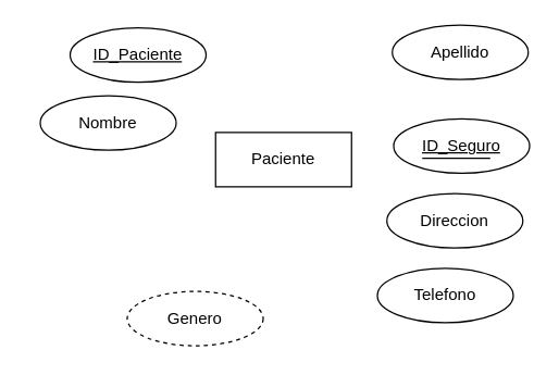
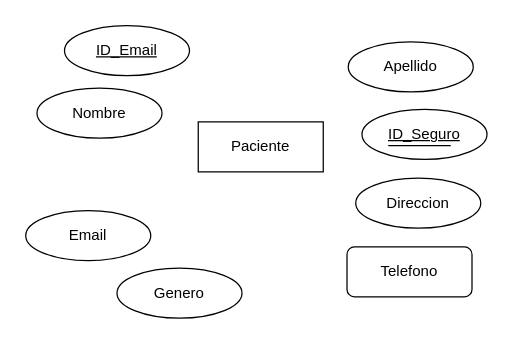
  <mxCell id="0" />
  <mxCell id="1" parent="0" />
  <mxCell id="2" value="Paciente" style="whiteSpace=wrap;html=1;align=center;" vertex="1" parent="1"><mxGeometry x="158" y="97" width="100" height="40" as="geometry" /></mxCell>
- <mxCell id="3" value="ID_Paciente" style="ellipse;whiteSpace=wrap;html=1;align=center;fontStyle=4;" vertex="1" parent="1"><mxGeometry x="51" y="20" width="100" height="40" as="geometry" /></mxCell>
+ <mxCell id="3" value="ID_Email" style="ellipse;whiteSpace=wrap;html=1;align=center;fontStyle=4;" vertex="1" parent="1"><mxGeometry x="51" y="20" width="100" height="40" as="geometry" /></mxCell>
  <mxCell id="4" value="Nombre" style="ellipse;whiteSpace=wrap;html=1;align=center;" vertex="1" parent="1"><mxGeometry x="29" y="70" width="100" height="40" as="geometry" /></mxCell>
- <mxCell id="5" value="Apellido" style="ellipse;whiteSpace=wrap;html=1;align=center;" vertex="1" parent="1"><mxGeometry x="288" y="18" width="100" height="40" as="geometry" /></mxCell>
- <mxCell id="6" value="Genero" style="ellipse;whiteSpace=wrap;html=1;align=center;dashed=1;" vertex="1" parent="1"><mxGeometry x="93" y="214" width="100" height="40" as="geometry" /></mxCell>
+ <mxCell id="5" value="Apellido" style="ellipse;whiteSpace=wrap;html=1;align=center;" vertex="1" parent="1"><mxGeometry x="278" y="33" width="100" height="40" as="geometry" /></mxCell>
+ <mxCell id="6" value="Genero" style="ellipse;whiteSpace=wrap;html=1;align=center;" vertex="1" parent="1"><mxGeometry x="93" y="214" width="100" height="40" as="geometry" /></mxCell>
  <mxCell id="7" value="Direccion" style="ellipse;whiteSpace=wrap;html=1;align=center;" vertex="1" parent="1"><mxGeometry x="284" y="142" width="100" height="40" as="geometry" /></mxCell>
- <mxCell id="8" value="Telefono" style="ellipse;whiteSpace=wrap;html=1;align=center;" vertex="1" parent="1"><mxGeometry x="277" y="197" width="100" height="40" as="geometry" /></mxCell>
+ <mxCell id="8" value="Telefono" style="whiteSpace=wrap;html=1;align=center;rounded=1;" vertex="1" parent="1"><mxGeometry x="277" y="197" width="100" height="40" as="geometry" /></mxCell>
+ <mxCell id="9" value="Email" style="ellipse;whiteSpace=wrap;html=1;align=center;" vertex="1" parent="1"><mxGeometry x="20" y="168" width="100" height="40" as="geometry" /></mxCell>
  <mxCell id="10" value="ID_Seguro" style="ellipse;whiteSpace=wrap;html=1;align=center;fontStyle=4;" vertex="1" parent="1"><mxGeometry x="289" y="87" width="100" height="40" as="geometry" /></mxCell>
  <mxCell id="11" value="" style="endArrow=none;html=1;rounded=0;" edge="1" parent="1"><mxGeometry relative="1" as="geometry"><mxPoint x="310" y="116" as="sourcePoint" /><mxPoint x="360" y="116" as="targetPoint" /></mxGeometry></mxCell>
